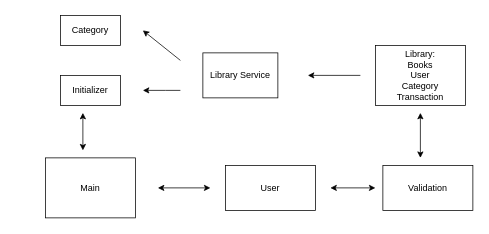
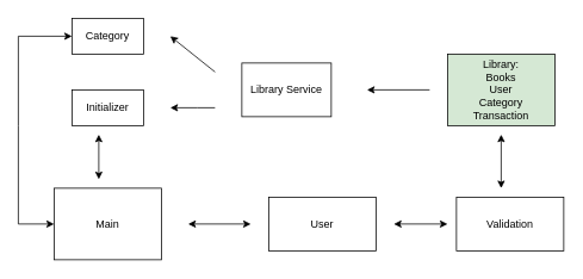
  <mxCell id="0" />
  <mxCell id="1" parent="0" />
  <mxCell id="2" value="Validation" style="rounded=0;whiteSpace=wrap;html=1;" parent="1" vertex="1"><mxGeometry x="510" y="220" width="120" height="60" as="geometry" /></mxCell>
  <mxCell id="3" value="Library Service" style="rounded=0;whiteSpace=wrap;html=1;" parent="1" vertex="1"><mxGeometry x="270" y="70" width="100" height="60" as="geometry" /></mxCell>
- <mxCell id="4" value="Library:&lt;br&gt;Books&lt;br&gt;User&lt;br&gt;Category&lt;br&gt;Transaction" style="rounded=0;whiteSpace=wrap;html=1;" parent="1" vertex="1"><mxGeometry x="500" y="60" width="120" height="80" as="geometry" /></mxCell>
+ <mxCell id="4" value="Library:&lt;br&gt;Books&lt;br&gt;User&lt;br&gt;Category&lt;br&gt;Transaction" style="rounded=0;whiteSpace=wrap;html=1;fillColor=#d5e8d4;" parent="1" vertex="1"><mxGeometry x="500" y="60" width="120" height="80" as="geometry" /></mxCell>
  <mxCell id="5" value="User" style="rounded=0;whiteSpace=wrap;html=1;" parent="1" vertex="1"><mxGeometry x="300" y="220" width="120" height="60" as="geometry" /></mxCell>
  <mxCell id="6" value="Main" style="rounded=0;whiteSpace=wrap;html=1;" parent="1" vertex="1"><mxGeometry x="60" y="210" width="120" height="80" as="geometry" /></mxCell>
  <mxCell id="7" value="Initializer" style="rounded=0;whiteSpace=wrap;html=1;" parent="1" vertex="1"><mxGeometry x="80" y="100" width="80" height="40" as="geometry" /></mxCell>
  <mxCell id="8" value="Category" style="rounded=0;whiteSpace=wrap;html=1;" parent="1" vertex="1"><mxGeometry x="80" y="20" width="80" height="40" as="geometry" /></mxCell>
  <mxCell id="9" value="" style="endArrow=classic;html=1;rounded=0;" parent="1" edge="1"><mxGeometry width="50" height="50" relative="1" as="geometry"><mxPoint x="480" y="100" as="sourcePoint" /><mxPoint x="410" y="100" as="targetPoint" /></mxGeometry></mxCell>
  <mxCell id="10" value="" style="endArrow=classic;html=1;rounded=0;" parent="1" edge="1"><mxGeometry width="50" height="50" relative="1" as="geometry"><mxPoint x="240" y="80" as="sourcePoint" /><mxPoint x="190" y="40" as="targetPoint" /></mxGeometry></mxCell>
  <mxCell id="11" value="" style="endArrow=classic;html=1;rounded=0;" parent="1" edge="1"><mxGeometry width="50" height="50" relative="1" as="geometry"><mxPoint x="240" y="120" as="sourcePoint" /><mxPoint x="190" y="120" as="targetPoint" /><Array as="points"><mxPoint x="220" y="120" /></Array></mxGeometry></mxCell>
  <mxCell id="12" value="" style="endArrow=classic;startArrow=classic;html=1;rounded=0;" parent="1" edge="1"><mxGeometry width="50" height="50" relative="1" as="geometry"><mxPoint x="560" y="210" as="sourcePoint" /><mxPoint x="560" y="150" as="targetPoint" /></mxGeometry></mxCell>
  <mxCell id="13" value="" style="endArrow=classic;startArrow=classic;html=1;rounded=0;" parent="1" edge="1"><mxGeometry width="50" height="50" relative="1" as="geometry"><mxPoint x="440" y="250" as="sourcePoint" /><mxPoint x="500" y="250" as="targetPoint" /></mxGeometry></mxCell>
  <mxCell id="14" value="" style="endArrow=classic;startArrow=classic;html=1;rounded=0;" parent="1" edge="1"><mxGeometry width="50" height="50" relative="1" as="geometry"><mxPoint x="210" y="250" as="sourcePoint" /><mxPoint x="280" y="250" as="targetPoint" /></mxGeometry></mxCell>
+ <mxCell id="15" value="" style="endArrow=classic;startArrow=classic;html=1;rounded=0;entryX=0;entryY=0.5;entryDx=0;entryDy=0;exitX=0;exitY=0.5;exitDx=0;exitDy=0;" parent="1" source="6" target="8" edge="1"><mxGeometry width="50" height="50" relative="1" as="geometry"><mxPoint x="30" y="100" as="sourcePoint" /><mxPoint x="30" y="40" as="targetPoint" /><Array as="points"><mxPoint x="20" y="250" /><mxPoint x="20" y="140" /><mxPoint x="20" y="40" /></Array></mxGeometry></mxCell>
  <mxCell id="16" value="" style="endArrow=classic;startArrow=classic;html=1;rounded=0;" parent="1" edge="1"><mxGeometry width="50" height="50" relative="1" as="geometry"><mxPoint x="110" y="200" as="sourcePoint" /><mxPoint x="110" y="150" as="targetPoint" /></mxGeometry></mxCell>
